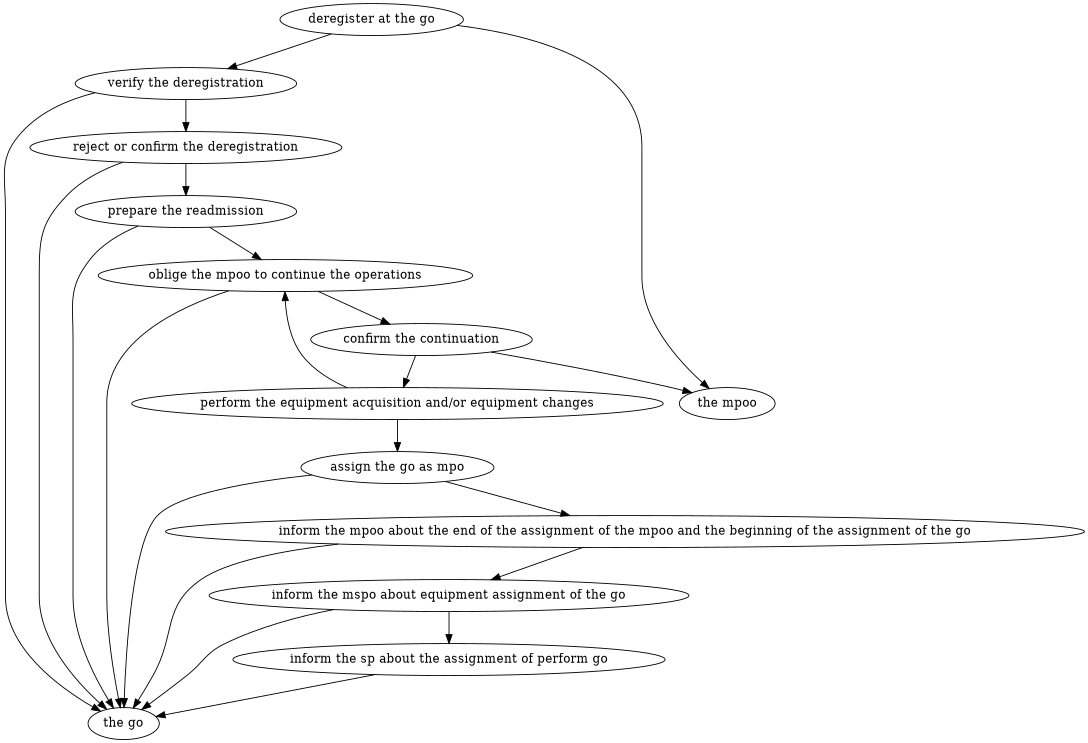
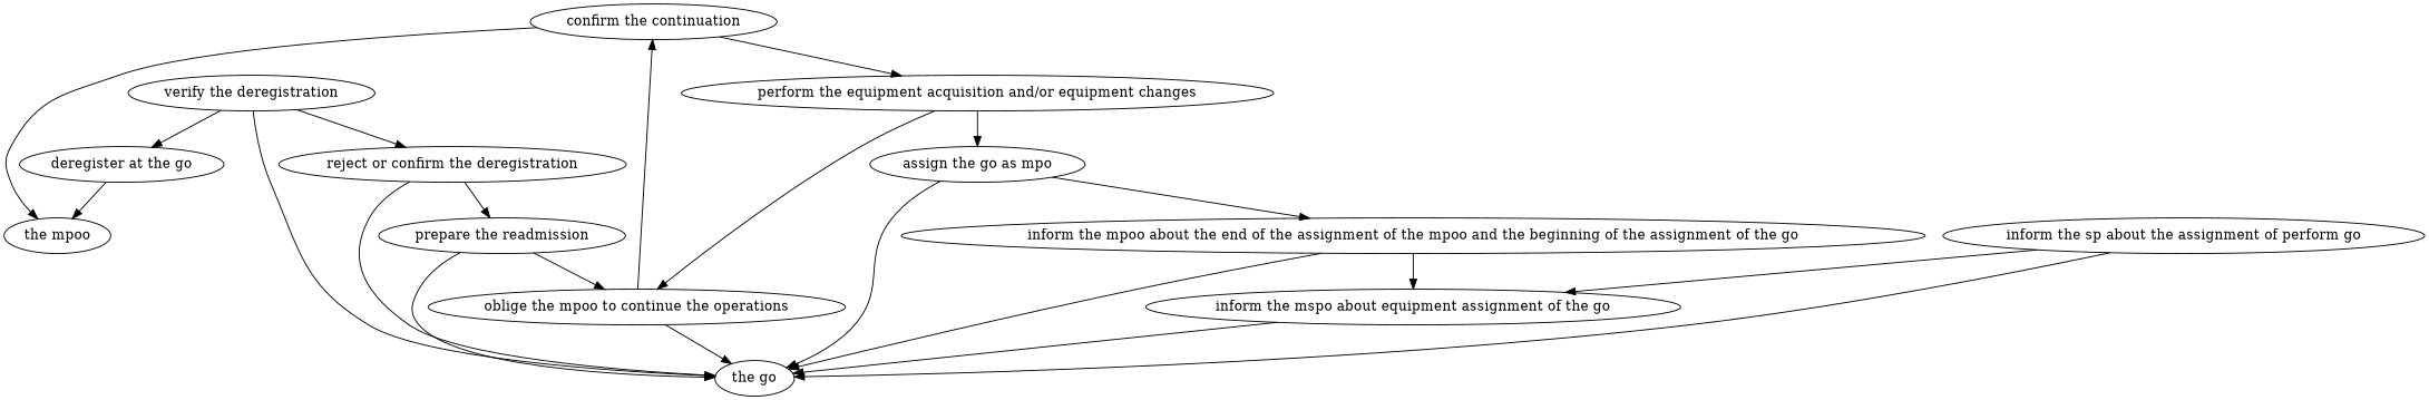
  strict digraph {
    edge [attrs="{'type': 'actor performer', 'label': 'actor performer'}"]
    "deregister at the go" [attrs="{'type': 'Activity', 'label': 'deregister at the go'}"]
    "verify the deregistration" [attrs="{'type': 'Activity', 'label': 'verify the deregistration'}"]
    "the mpoo" [attrs="{'type': 'Actor', 'label': 'the mpoo'}"]
    "reject or confirm the deregistration" [attrs="{'type': 'Activity', 'label': 'reject or confirm the deregistration'}"]
    "the go" [attrs="{'type': 'Actor', 'label': 'the go'}"]
    "prepare the readmission" [attrs="{'type': 'Activity', 'label': 'prepare the readmission'}"]
    "oblige the mpoo to continue the operations" [attrs="{'type': 'Activity', 'label': 'oblige the mpoo to continue the operations'}"]
    "confirm the continuation" [attrs="{'type': 'Activity', 'label': 'confirm the continuation'}"]
    "perform the equipment acquisition and/or equipment changes" [attrs="{'type': 'Activity', 'label': 'perform the equipment acquisition and/or equipment changes'}"]
    "assign the go as mpo" [attrs="{'type': 'Activity', 'label': 'assign the go as mpo'}"]
    "inform the mpoo about the end of the assignment of the mpoo and the beginning of the assignment of the go" [attrs="{'type': 'Activity', 'label': 'inform the mpoo about the end of the assignment of the mpoo and the beginning of the assignment of the go'}"]
    n12 [attrs="{'type': 'Activity', 'label': 'inform the mspo about the assignment of the go'}" label="inform the mspo about equipment assignment of the go"]
    n13 [attrs="{'type': 'Activity', 'label': 'inform the sp about the assignment of the go'}" label="inform the sp about the assignment of perform go"]
-   "deregister at the go" -> "verify the deregistration" [attrs="{'type': 'flow', 'label': 'flow'}"]
+   "verify the deregistration" -> "deregister at the go" [attrs="{'type': 'flow', 'label': 'flow'}"]
    "deregister at the go" -> "the mpoo"
    "verify the deregistration" -> "reject or confirm the deregistration" [attrs="{'type': 'flow', 'label': 'flow'}"]
    "verify the deregistration" -> "the go"
    "reject or confirm the deregistration" -> "the go"
    "reject or confirm the deregistration" -> "prepare the readmission" [attrs="{'type': 'flow', 'label': 'flow'}"]
    "prepare the readmission" -> "the go"
    "prepare the readmission" -> "oblige the mpoo to continue the operations" [attrs="{'type': 'flow', 'label': 'flow'}"]
    "oblige the mpoo to continue the operations" -> "the go"
    "oblige the mpoo to continue the operations" -> "confirm the continuation" [attrs="{'type': 'flow', 'label': 'flow'}"]
    "confirm the continuation" -> "the mpoo"
    "confirm the continuation" -> "perform the equipment acquisition and/or equipment changes" [attrs="{'type': 'flow', 'label': 'flow'}"]
    "perform the equipment acquisition and/or equipment changes" -> "oblige the mpoo to continue the operations"
    "perform the equipment acquisition and/or equipment changes" -> "assign the go as mpo" [attrs="{'type': 'flow', 'label': 'flow'}"]
    "assign the go as mpo" -> "the go"
    "assign the go as mpo" -> "inform the mpoo about the end of the assignment of the mpoo and the beginning of the assignment of the go" [attrs="{'type': 'flow', 'label': 'flow'}"]
    "inform the mpoo about the end of the assignment of the mpoo and the beginning of the assignment of the go" -> "the go"
    "inform the mpoo about the end of the assignment of the mpoo and the beginning of the assignment of the go" -> n12 [attrs="{'type': 'flow', 'label': 'flow'}"]
    n12 -> "the go"
-   n12 -> n13 [attrs="{'type': 'flow', 'label': 'flow'}"]
+   n13 -> n12 [attrs="{'type': 'flow', 'label': 'flow'}"]
    n13 -> "the go"
  }
